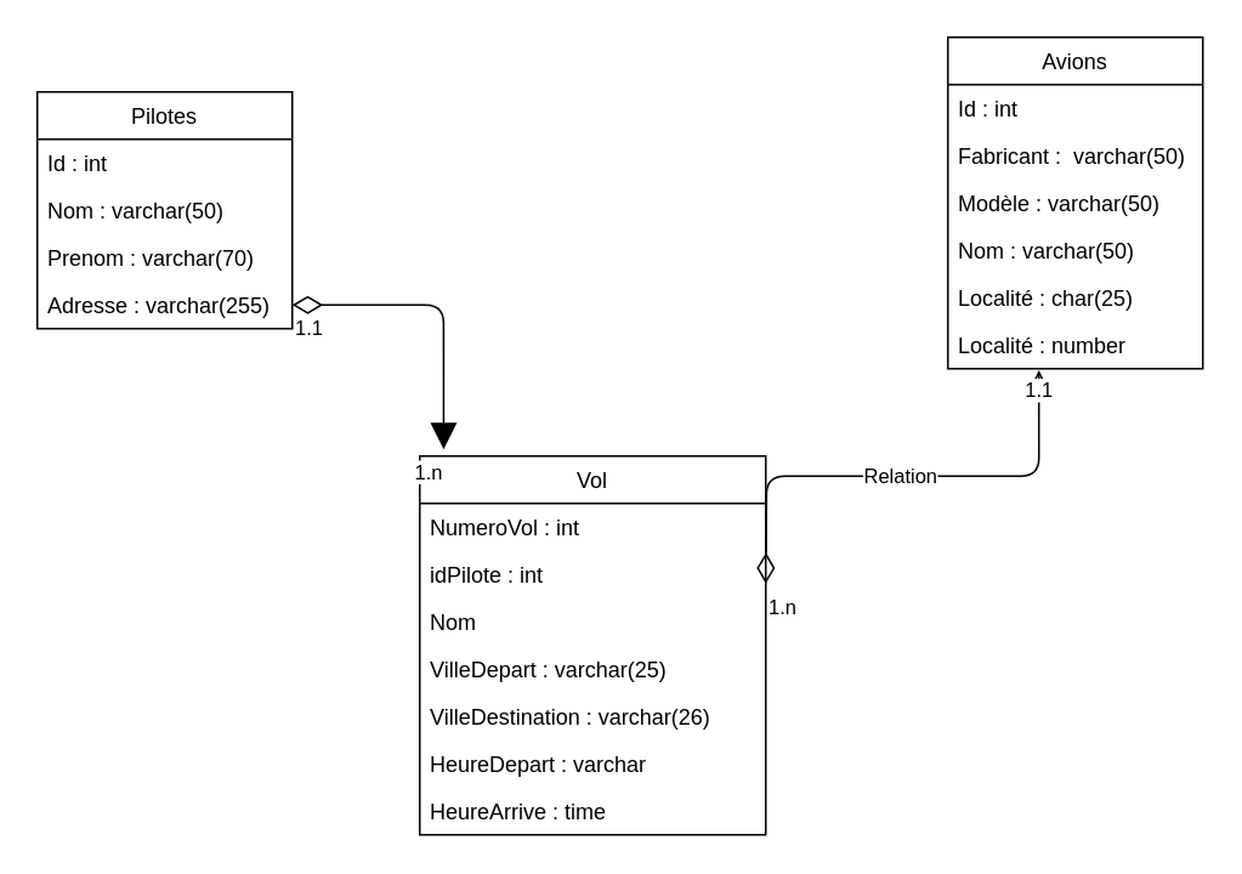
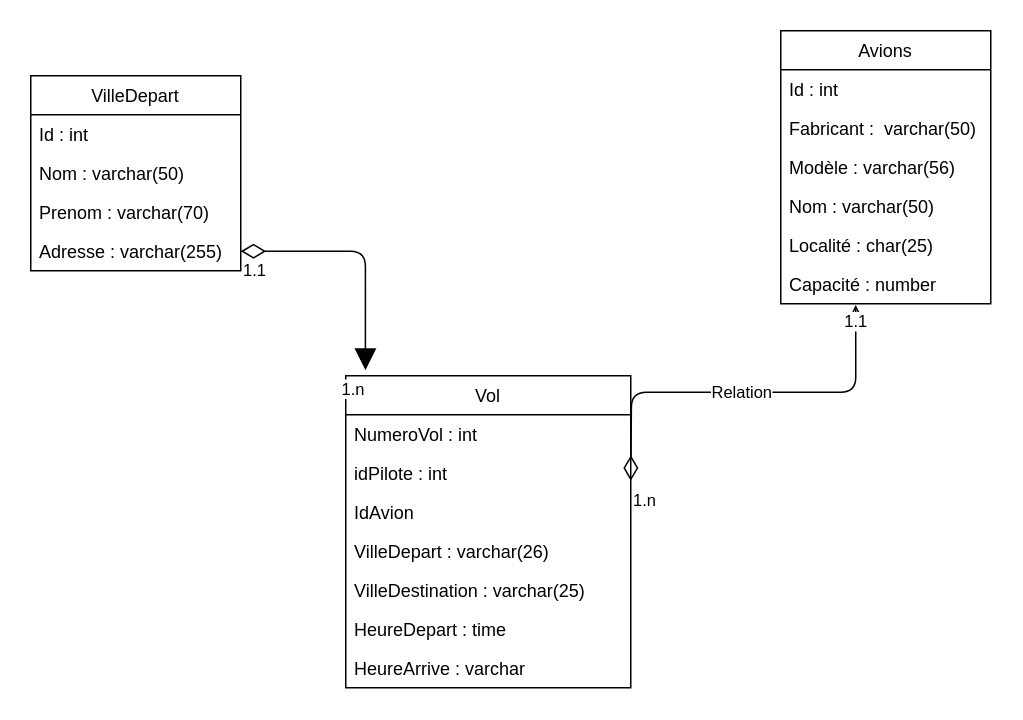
  <mxCell id="0" />
  <mxCell id="1" parent="0" />
- <mxCell id="2" value="Pilotes" style="swimlane;fontStyle=0;childLayout=stackLayout;horizontal=1;startSize=26;fillColor=none;horizontalStack=0;resizeParent=1;resizeParentMax=0;resizeLast=0;collapsible=1;marginBottom=0;" vertex="1" parent="1"><mxGeometry x="20" y="50" width="140" height="130" as="geometry" /></mxCell>
+ <mxCell id="2" value="VilleDepart" style="swimlane;fontStyle=0;childLayout=stackLayout;horizontal=1;startSize=26;fillColor=none;horizontalStack=0;resizeParent=1;resizeParentMax=0;resizeLast=0;collapsible=1;marginBottom=0;" vertex="1" parent="1"><mxGeometry x="20" y="50" width="140" height="130" as="geometry" /></mxCell>
  <mxCell id="3" value="Id : int" style="text;strokeColor=none;fillColor=none;align=left;verticalAlign=top;spacingLeft=4;spacingRight=4;overflow=hidden;rotatable=0;points=[[0,0.5],[1,0.5]];portConstraint=eastwest;" vertex="1" parent="2"><mxGeometry y="26" width="140" height="26" as="geometry" /></mxCell>
  <mxCell id="4" value="Nom : varchar(50)" style="text;strokeColor=none;fillColor=none;align=left;verticalAlign=top;spacingLeft=4;spacingRight=4;overflow=hidden;rotatable=0;points=[[0,0.5],[1,0.5]];portConstraint=eastwest;" vertex="1" parent="2"><mxGeometry y="52" width="140" height="26" as="geometry" /></mxCell>
  <mxCell id="5" value="Prenom : varchar(70)" style="text;strokeColor=none;fillColor=none;align=left;verticalAlign=top;spacingLeft=4;spacingRight=4;overflow=hidden;rotatable=0;points=[[0,0.5],[1,0.5]];portConstraint=eastwest;" vertex="1" parent="2"><mxGeometry y="78" width="140" height="26" as="geometry" /></mxCell>
  <mxCell id="6" value="Adresse : varchar(255)" style="text;strokeColor=none;fillColor=none;align=left;verticalAlign=top;spacingLeft=4;spacingRight=4;overflow=hidden;rotatable=0;points=[[0,0.5],[1,0.5]];portConstraint=eastwest;" vertex="1" parent="2"><mxGeometry y="104" width="140" height="26" as="geometry" /></mxCell>
  <mxCell id="7" value="Avions" style="swimlane;fontStyle=0;childLayout=stackLayout;horizontal=1;startSize=26;fillColor=none;horizontalStack=0;resizeParent=1;resizeParentMax=0;resizeLast=0;collapsible=1;marginBottom=0;" vertex="1" parent="1"><mxGeometry x="520" y="20" width="140" height="182" as="geometry" /></mxCell>
  <mxCell id="8" value="Id : int" style="text;strokeColor=none;fillColor=none;align=left;verticalAlign=top;spacingLeft=4;spacingRight=4;overflow=hidden;rotatable=0;points=[[0,0.5],[1,0.5]];portConstraint=eastwest;" vertex="1" parent="7"><mxGeometry y="26" width="140" height="26" as="geometry" /></mxCell>
  <mxCell id="9" value="Fabricant :  varchar(50)" style="text;strokeColor=none;fillColor=none;align=left;verticalAlign=top;spacingLeft=4;spacingRight=4;overflow=hidden;rotatable=0;points=[[0,0.5],[1,0.5]];portConstraint=eastwest;" vertex="1" parent="7"><mxGeometry y="52" width="140" height="26" as="geometry" /></mxCell>
- <mxCell id="10" value="Modèle : varchar(50)" style="text;strokeColor=none;fillColor=none;align=left;verticalAlign=top;spacingLeft=4;spacingRight=4;overflow=hidden;rotatable=0;points=[[0,0.5],[1,0.5]];portConstraint=eastwest;" vertex="1" parent="7"><mxGeometry y="78" width="140" height="26" as="geometry" /></mxCell>
+ <mxCell id="10" value="Modèle : varchar(56)" style="text;strokeColor=none;fillColor=none;align=left;verticalAlign=top;spacingLeft=4;spacingRight=4;overflow=hidden;rotatable=0;points=[[0,0.5],[1,0.5]];portConstraint=eastwest;" vertex="1" parent="7"><mxGeometry y="78" width="140" height="26" as="geometry" /></mxCell>
  <mxCell id="11" value="Nom : varchar(50)" style="text;strokeColor=none;fillColor=none;align=left;verticalAlign=top;spacingLeft=4;spacingRight=4;overflow=hidden;rotatable=0;points=[[0,0.5],[1,0.5]];portConstraint=eastwest;" vertex="1" parent="7"><mxGeometry y="104" width="140" height="26" as="geometry" /></mxCell>
  <mxCell id="12" value="Localité : char(25)" style="text;strokeColor=none;fillColor=none;align=left;verticalAlign=top;spacingLeft=4;spacingRight=4;overflow=hidden;rotatable=0;points=[[0,0.5],[1,0.5]];portConstraint=eastwest;" vertex="1" parent="7"><mxGeometry y="130" width="140" height="26" as="geometry" /></mxCell>
- <mxCell id="13" value="Localité : number" style="text;strokeColor=none;fillColor=none;align=left;verticalAlign=top;spacingLeft=4;spacingRight=4;overflow=hidden;rotatable=0;points=[[0,0.5],[1,0.5]];portConstraint=eastwest;" vertex="1" parent="7"><mxGeometry y="156" width="140" height="26" as="geometry" /></mxCell>
+ <mxCell id="13" value="Capacité : number" style="text;strokeColor=none;fillColor=none;align=left;verticalAlign=top;spacingLeft=4;spacingRight=4;overflow=hidden;rotatable=0;points=[[0,0.5],[1,0.5]];portConstraint=eastwest;" vertex="1" parent="7"><mxGeometry y="156" width="140" height="26" as="geometry" /></mxCell>
  <mxCell id="14" value="Vol" style="swimlane;fontStyle=0;childLayout=stackLayout;horizontal=1;startSize=26;fillColor=none;horizontalStack=0;resizeParent=1;resizeParentMax=0;resizeLast=0;collapsible=1;marginBottom=0;" vertex="1" parent="1"><mxGeometry x="230" y="250" width="190" height="208" as="geometry" /></mxCell>
  <mxCell id="15" value="NumeroVol : int" style="text;strokeColor=none;fillColor=none;align=left;verticalAlign=top;spacingLeft=4;spacingRight=4;overflow=hidden;rotatable=0;points=[[0,0.5],[1,0.5]];portConstraint=eastwest;" vertex="1" parent="14"><mxGeometry y="26" width="190" height="26" as="geometry" /></mxCell>
  <mxCell id="16" value="idPilote : int" style="text;strokeColor=none;fillColor=none;align=left;verticalAlign=top;spacingLeft=4;spacingRight=4;overflow=hidden;rotatable=0;points=[[0,0.5],[1,0.5]];portConstraint=eastwest;" vertex="1" parent="14"><mxGeometry y="52" width="190" height="26" as="geometry" /></mxCell>
- <mxCell id="17" value="Nom" style="text;strokeColor=none;fillColor=none;align=left;verticalAlign=top;spacingLeft=4;spacingRight=4;overflow=hidden;rotatable=0;points=[[0,0.5],[1,0.5]];portConstraint=eastwest;" vertex="1" parent="14"><mxGeometry y="78" width="190" height="26" as="geometry" /></mxCell>
- <mxCell id="18" value="VilleDepart : varchar(25)" style="text;strokeColor=none;fillColor=none;align=left;verticalAlign=top;spacingLeft=4;spacingRight=4;overflow=hidden;rotatable=0;points=[[0,0.5],[1,0.5]];portConstraint=eastwest;" vertex="1" parent="14"><mxGeometry y="104" width="190" height="26" as="geometry" /></mxCell>
- <mxCell id="19" value="VilleDestination : varchar(26)" style="text;strokeColor=none;fillColor=none;align=left;verticalAlign=top;spacingLeft=4;spacingRight=4;overflow=hidden;rotatable=0;points=[[0,0.5],[1,0.5]];portConstraint=eastwest;" vertex="1" parent="14"><mxGeometry y="130" width="190" height="26" as="geometry" /></mxCell>
- <mxCell id="20" value="HeureDepart : varchar" style="text;strokeColor=none;fillColor=none;align=left;verticalAlign=top;spacingLeft=4;spacingRight=4;overflow=hidden;rotatable=0;points=[[0,0.5],[1,0.5]];portConstraint=eastwest;" vertex="1" parent="14"><mxGeometry y="156" width="190" height="26" as="geometry" /></mxCell>
- <mxCell id="21" value="HeureArrive : time" style="text;strokeColor=none;fillColor=none;align=left;verticalAlign=top;spacingLeft=4;spacingRight=4;overflow=hidden;rotatable=0;points=[[0,0.5],[1,0.5]];portConstraint=eastwest;" vertex="1" parent="14"><mxGeometry y="182" width="190" height="26" as="geometry" /></mxCell>
+ <mxCell id="17" value="IdAvion" style="text;strokeColor=none;fillColor=none;align=left;verticalAlign=top;spacingLeft=4;spacingRight=4;overflow=hidden;rotatable=0;points=[[0,0.5],[1,0.5]];portConstraint=eastwest;" vertex="1" parent="14"><mxGeometry y="78" width="190" height="26" as="geometry" /></mxCell>
+ <mxCell id="18" value="VilleDepart : varchar(26)" style="text;strokeColor=none;fillColor=none;align=left;verticalAlign=top;spacingLeft=4;spacingRight=4;overflow=hidden;rotatable=0;points=[[0,0.5],[1,0.5]];portConstraint=eastwest;" vertex="1" parent="14"><mxGeometry y="104" width="190" height="26" as="geometry" /></mxCell>
+ <mxCell id="19" value="VilleDestination : varchar(25)" style="text;strokeColor=none;fillColor=none;align=left;verticalAlign=top;spacingLeft=4;spacingRight=4;overflow=hidden;rotatable=0;points=[[0,0.5],[1,0.5]];portConstraint=eastwest;" vertex="1" parent="14"><mxGeometry y="130" width="190" height="26" as="geometry" /></mxCell>
+ <mxCell id="20" value="HeureDepart : time" style="text;strokeColor=none;fillColor=none;align=left;verticalAlign=top;spacingLeft=4;spacingRight=4;overflow=hidden;rotatable=0;points=[[0,0.5],[1,0.5]];portConstraint=eastwest;" vertex="1" parent="14"><mxGeometry y="156" width="190" height="26" as="geometry" /></mxCell>
+ <mxCell id="21" value="HeureArrive : varchar" style="text;strokeColor=none;fillColor=none;align=left;verticalAlign=top;spacingLeft=4;spacingRight=4;overflow=hidden;rotatable=0;points=[[0,0.5],[1,0.5]];portConstraint=eastwest;" vertex="1" parent="14"><mxGeometry y="182" width="190" height="26" as="geometry" /></mxCell>
  <mxCell id="22" value="" style="endArrow=block;html=1;endSize=12;startArrow=diamondThin;startSize=14;startFill=0;edgeStyle=orthogonalEdgeStyle;entryX=0.069;entryY=-0.018;entryDx=0;entryDy=0;entryPerimeter=0;exitX=1;exitY=0.5;exitDx=0;exitDy=0;" edge="1" parent="1" source="6" target="14"><mxGeometry relative="1" as="geometry"><mxPoint x="170" y="90" as="sourcePoint" /><mxPoint x="510" y="90" as="targetPoint" /></mxGeometry></mxCell>
  <mxCell id="23" value="1.1" style="edgeLabel;resizable=0;html=1;align=left;verticalAlign=top;" connectable="0" vertex="1" parent="22"><mxGeometry x="-1" relative="1" as="geometry" /></mxCell>
  <mxCell id="24" value="1.n&lt;br&gt;" style="edgeLabel;resizable=0;html=1;align=right;verticalAlign=top;" connectable="0" vertex="1" parent="22"><mxGeometry x="1" relative="1" as="geometry" /></mxCell>
  <mxCell id="25" value="Relation" style="endArrow=open;html=1;endSize=12;startArrow=diamondThin;startSize=14;startFill=0;edgeStyle=orthogonalEdgeStyle;entryX=0.357;entryY=1.033;entryDx=0;entryDy=0;entryPerimeter=0;" edge="1" parent="1" target="13"><mxGeometry relative="1" as="geometry"><mxPoint x="420" y="320" as="sourcePoint" /><mxPoint x="580" y="320" as="targetPoint" /></mxGeometry></mxCell>
  <mxCell id="26" value="1.n&lt;br&gt;" style="edgeLabel;resizable=0;html=1;align=left;verticalAlign=top;" connectable="0" vertex="1" parent="25"><mxGeometry x="-1" relative="1" as="geometry" /></mxCell>
  <mxCell id="27" value="1" style="edgeLabel;resizable=0;html=1;align=right;verticalAlign=top;" connectable="0" vertex="1" parent="25"><mxGeometry x="1" relative="1" as="geometry" /></mxCell>
  <mxCell id="28" value="1.1&lt;br&gt;" style="edgeLabel;html=1;align=center;verticalAlign=middle;resizable=0;points=[];" vertex="1" connectable="0" parent="25"><mxGeometry x="0.917" relative="1" as="geometry"><mxPoint as="offset" /></mxGeometry></mxCell>
